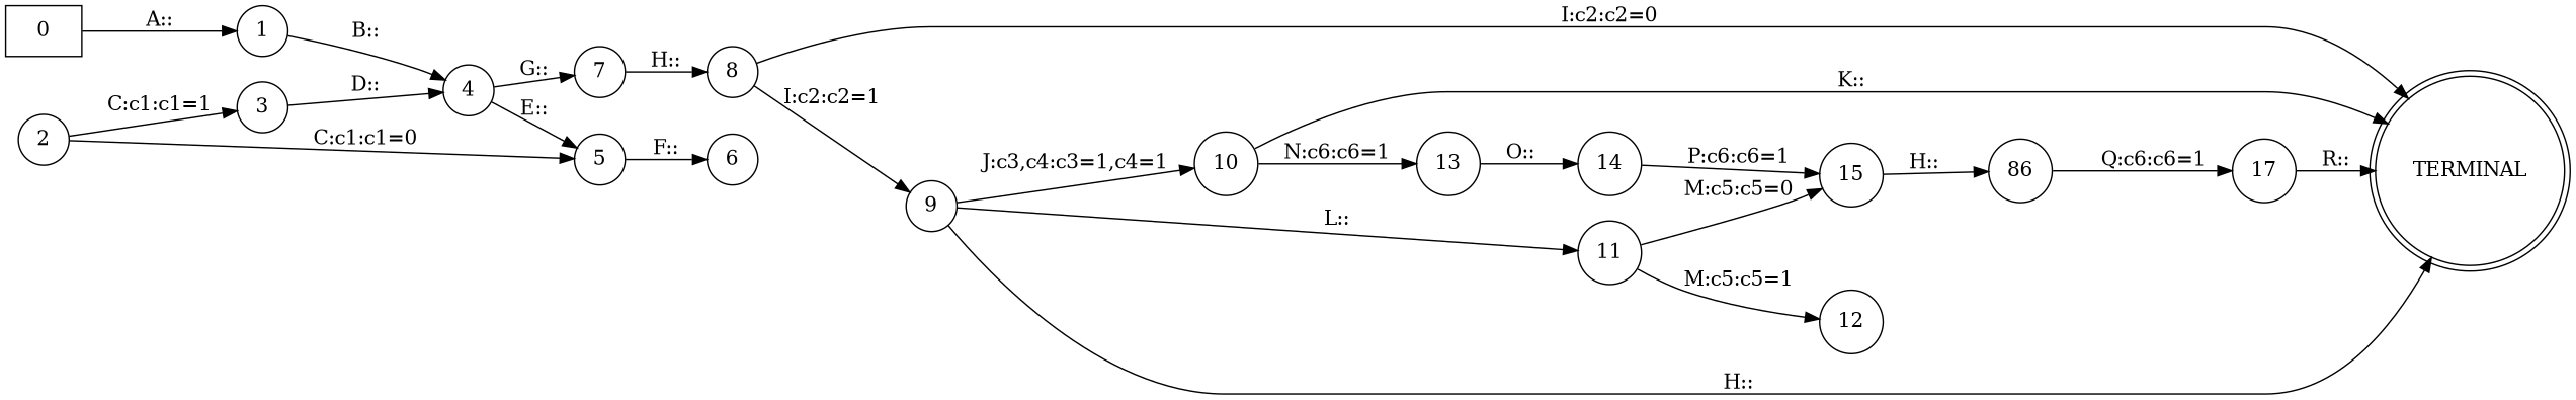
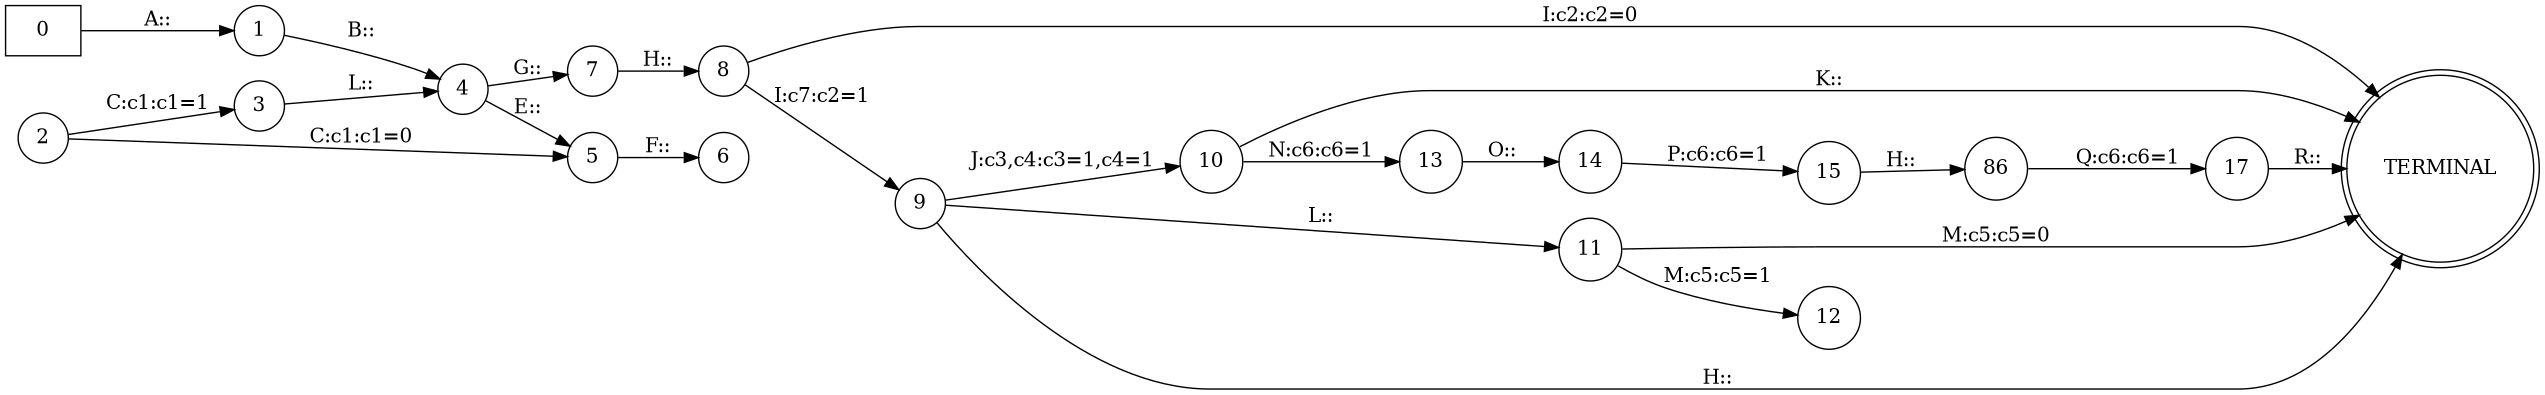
  digraph {
    rankdir=LR
    node [shape=circle]
    edge [transition_probability=1]
    n1 [label=0 shape=box]
    n2 [label=1]
    n3 [label=4]
    n4 [label=2]
    n5 [label=3]
    n6 [label=5]
    n7 [label=6]
    n8 [label=7]
    n9 [label=8]
    n10 [label=9]
    n11 [label=TERMINAL shape=doublecircle]
    n12 [label=10]
    n13 [label=11]
    n14 [label=13]
    n15 [label=12]
    n16 [label=14]
    n17 [label=15]
    n18 [label=86]
    n19 [label=17]
    n1 -> n2 [label="A::"]
    n2 -> n3 [label="B::"]
    n3 -> n6 [label="E::"]
    n3 -> n8 [label="G::"]
    n4 -> n5 [label="C:c1:c1=1" transition_probability="1/2"]
    n4 -> n6 [label="C:c1:c1=0" transition_probability="1/2"]
-   n5 -> n3 [label="D::"]
+   n5 -> n3 [label="L::"]
    n6 -> n7 [label="F::"]
    n8 -> n9 [label="H::"]
-   n9 -> n10 [label="I:c2:c2=1" transition_probability="7/10"]
+   n9 -> n10 [label="I:c7:c2=1" transition_probability="7/10"]
    n9 -> n11 [label="I:c2:c2=0" transition_probability="3/10"]
    n10 -> n11 [label="H::" transition_probability="2/10"]
    n10 -> n12 [label="J:c3,c4:c3=1,c4=1" transition_probability="4/10"]
    n10 -> n13 [label="L::" transition_probability="4/10"]
    n12 -> n11 [label="K::"]
    n12 -> n14 [label="N:c6:c6=1"]
-   n13 -> n17 [label="M:c5:c5=0" transition_probability="3/10"]
+   n13 -> n11 [label="M:c5:c5=0" transition_probability="3/10"]
    n13 -> n15 [label="M:c5:c5=1" transition_probability="7/10"]
    n14 -> n16 [label="O::"]
    n16 -> n17 [label="P:c6:c6=1"]
    n17 -> n18 [label="H::"]
    n18 -> n19 [label="Q:c6:c6=1"]
    n19 -> n11 [label="R::"]
  }
